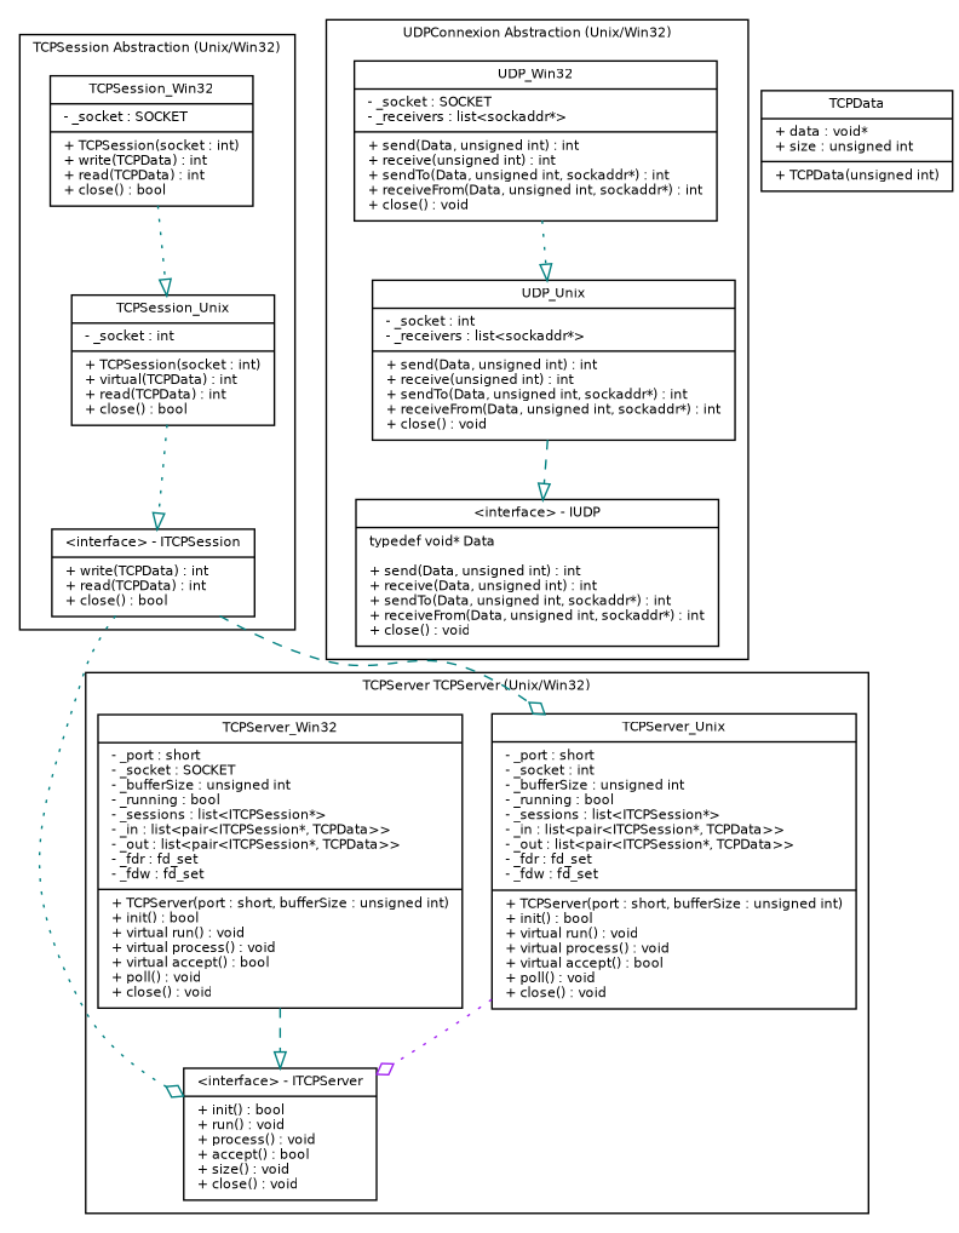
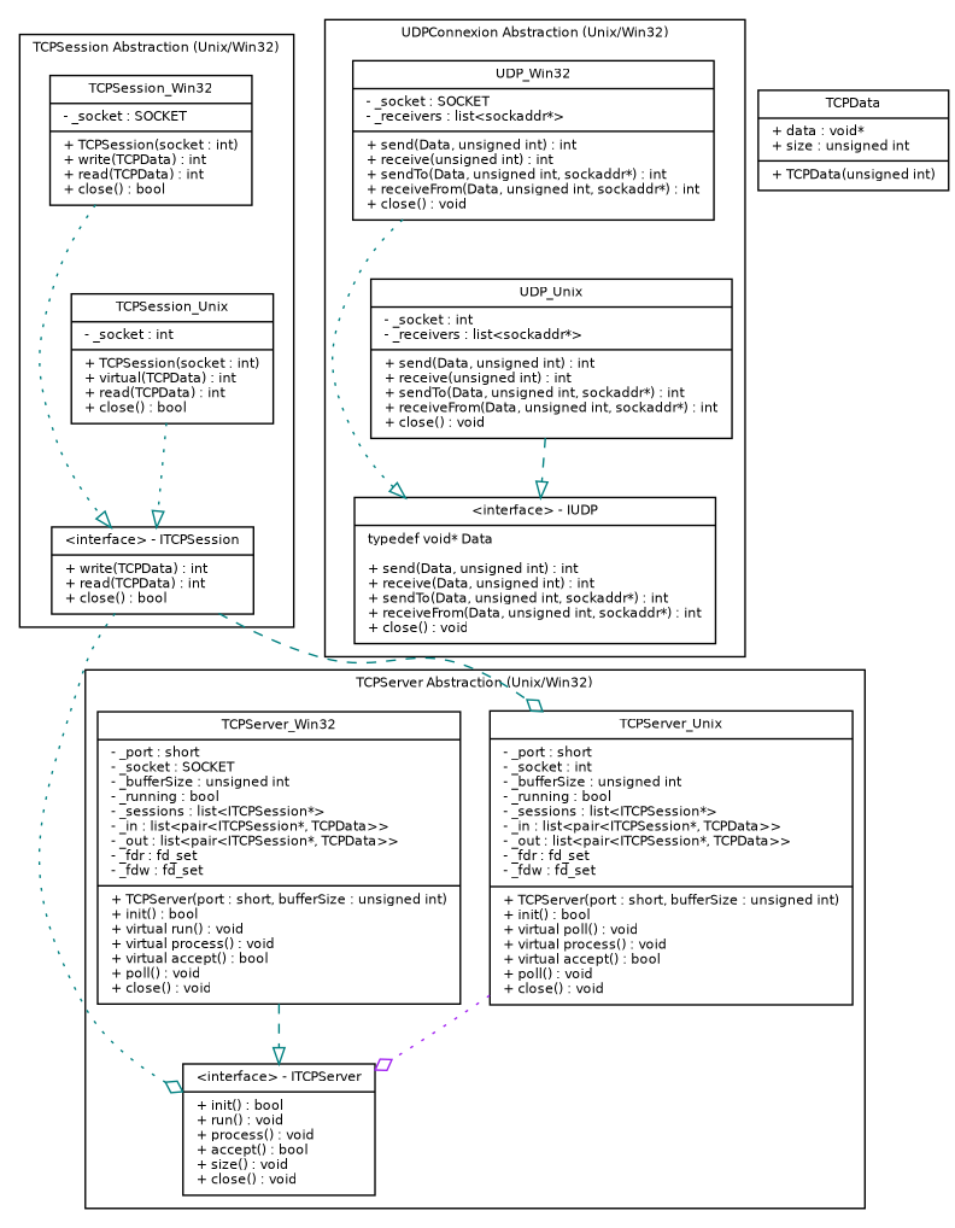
  digraph {
    fontname="Bitstream Vera Sans"
    fontsize=8
    node [fontname="Bitstream Vera Sans" fontsize=8 shape=record]
    edge [arrowhead=onormal color=teal fontname="Bitstream Vera Sans" fontsize=8 style=dotted]
    n1 [label="{\<interface\> - ITCPSession|+ write(TCPData) : int\l+ read(TCPData) : int\l+ close() : bool\l}"]
    n2 [label="{TCPSession_Unix|- _socket : int\l|+ TCPSession(socket : int)\l+ virtual(TCPData) : int\l+ read(TCPData) : int\l+ close() : bool\l}"]
    n3 [label="{TCPSession_Win32|- _socket : SOCKET\l|+ TCPSession(socket : int)\l+ write(TCPData) : int\l+ read(TCPData) : int\l+ close() : bool\l}"]
    n4 [label="{\<interface\> - IUDP|typedef void* Data\l\l+ send(Data, unsigned int) : int\l+ receive(Data, unsigned int) : int\l+ sendTo(Data, unsigned int, sockaddr*) : int\l+ receiveFrom(Data, unsigned int, sockaddr*) : int\l+ close() : void\l}"]
    n5 [label="{UDP_Unix|- _socket : int\l- _receivers : list\<sockaddr*\>\l|+ send(Data, unsigned int) : int\l+ receive(unsigned int) : int\l+ sendTo(Data, unsigned int, sockaddr*) : int\l+ receiveFrom(Data, unsigned int, sockaddr*) : int\l+ close() : void\l}"]
    n6 [label="{UDP_Win32|- _socket : SOCKET\l- _receivers : list\<sockaddr*\>\l|+ send(Data, unsigned int) : int\l+ receive(unsigned int) : int\l+ sendTo(Data, unsigned int, sockaddr*) : int\l+ receiveFrom(Data, unsigned int, sockaddr*) : int\l+ close() : void\l}"]
    n7 [label="{\<interface\> - ITCPServer|+ init() : bool\l+ run() : void\l+ process() : void\l+ accept() : bool\l+ size() : void\l+ close() : void\l}"]
-   n8 [label="{TCPServer_Unix|- _port : short\l- _socket : int\l- _bufferSize : unsigned int\l- _running : bool\l- _sessions : list\<ITCPSession*\>\l- _in : list\<pair\<ITCPSession*, TCPData\>\>\l- _out : list\<pair\<ITCPSession*, TCPData\>\>\l- _fdr : fd_set\l- _fdw : fd_set\l|+ TCPServer(port : short, bufferSize : unsigned int)\l+ init() : bool\l+ virtual run() : void\l+ virtual process() : void\l+ virtual accept() : bool\l+ poll() : void\l+ close() : void\l}"]
+   n8 [label="{TCPServer_Unix|- _port : short\l- _socket : int\l- _bufferSize : unsigned int\l- _running : bool\l- _sessions : list\<ITCPSession*\>\l- _in : list\<pair\<ITCPSession*, TCPData\>\>\l- _out : list\<pair\<ITCPSession*, TCPData\>\>\l- _fdr : fd_set\l- _fdw : fd_set\l|+ TCPServer(port : short, bufferSize : unsigned int)\l+ init() : bool\l+ virtual poll() : void\l+ virtual process() : void\l+ virtual accept() : bool\l+ poll() : void\l+ close() : void\l}"]
    n9 [label="{TCPServer_Win32|- _port : short\l- _socket : SOCKET\l- _bufferSize : unsigned int\l- _running : bool\l- _sessions : list\<ITCPSession*\>\l- _in : list\<pair\<ITCPSession*, TCPData\>\>\l- _out : list\<pair\<ITCPSession*, TCPData\>\>\l- _fdr : fd_set\l- _fdw : fd_set\l|+ TCPServer(port : short, bufferSize : unsigned int)\l+ init() : bool\l+ virtual run() : void\l+ virtual process() : void\l+ virtual accept() : bool\l+ poll() : void\l+ close() : void\l}"]
    n10 [label="{TCPData|+ data : void*\l+ size : unsigned int\l|+ TCPData(unsigned int)\l}"]
    subgraph cluster_1 {
      label="TCPSession Abstraction (Unix/Win32)"
      n1
      n2
      n3
    }
    subgraph cluster_2 {
      label="UDPConnexion Abstraction (Unix/Win32)"
      n4
      n5
      n6
    }
    subgraph cluster_3 {
-     label="TCPServer TCPServer (Unix/Win32)"
+     label="TCPServer Abstraction (Unix/Win32)"
      n7
      n8
      n9
    }
    n1 -> n7 [arrowhead=odiamond]
    n1 -> n8 [arrowhead=odiamond style=dashed]
    n2 -> n1
-   n3 -> n2
+   n3 -> n1
    n5 -> n4 [style=dashed]
-   n6 -> n5
+   n6 -> n4
    n8 -> n7 [arrowhead=odiamond color=purple]
    n9 -> n7 [style=dashed]
  }
